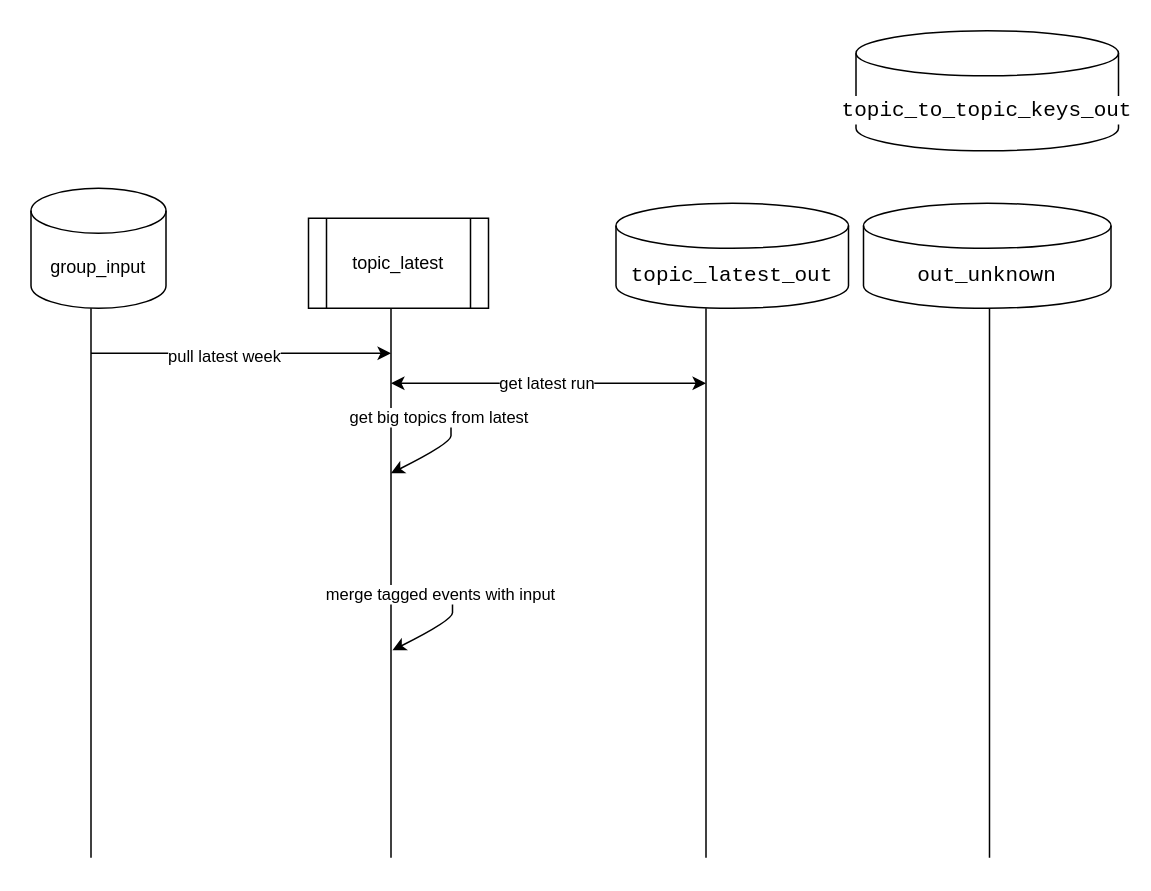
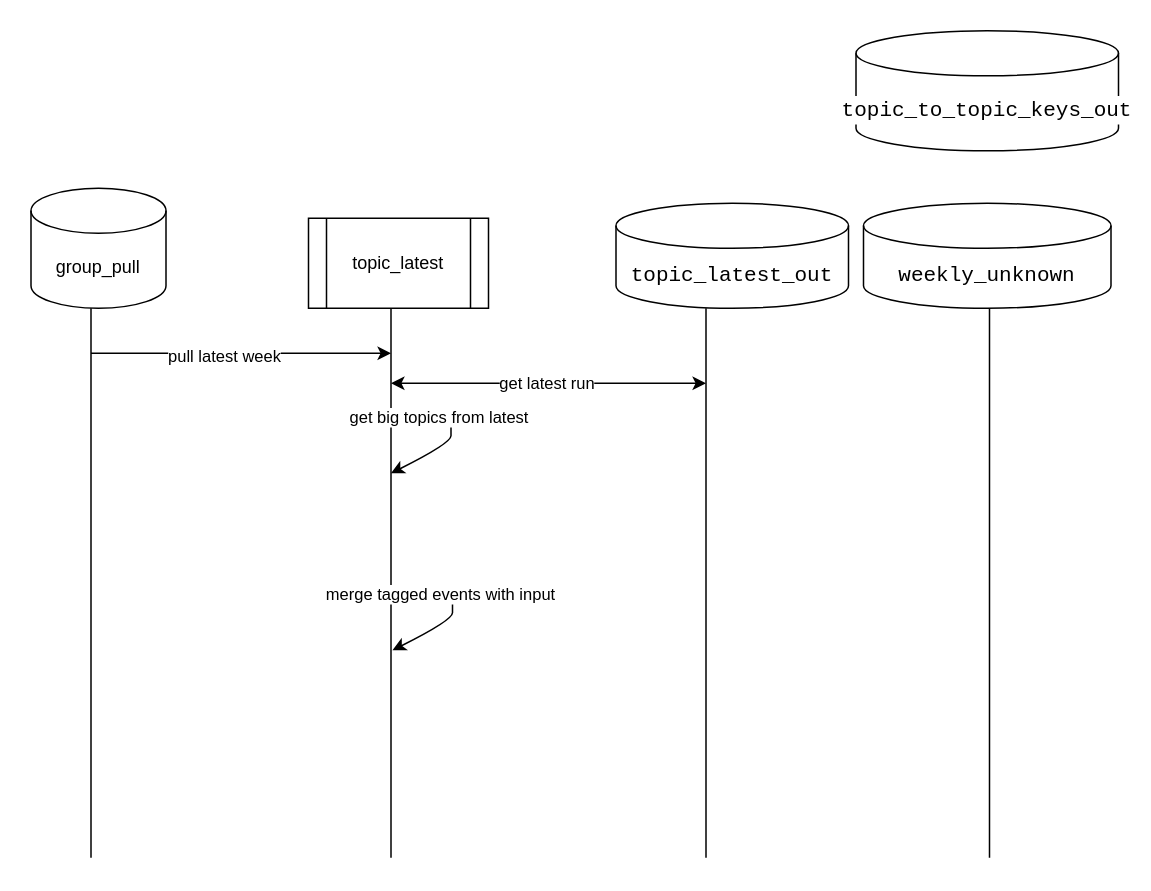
  <mxCell id="0" />
  <mxCell id="1" parent="0" />
- <mxCell id="2" value="group_input" style="shape=cylinder3;whiteSpace=wrap;html=1;boundedLbl=1;backgroundOutline=1;size=15;" vertex="1" parent="1"><mxGeometry x="20" y="125" width="90" height="80" as="geometry" /></mxCell>
+ <mxCell id="2" value="group_pull" style="shape=cylinder3;whiteSpace=wrap;html=1;boundedLbl=1;backgroundOutline=1;size=15;" vertex="1" parent="1"><mxGeometry x="20" y="125" width="90" height="80" as="geometry" /></mxCell>
  <mxCell id="3" value="&lt;div style=&quot;background-color: rgb(255, 255, 255); font-family: Consolas, &amp;quot;Courier New&amp;quot;, monospace; font-size: 14px; line-height: 19px; white-space: pre;&quot;&gt;topic_to_topic_keys_out&lt;/div&gt;" style="shape=cylinder3;whiteSpace=wrap;html=1;boundedLbl=1;backgroundOutline=1;size=15;" vertex="1" parent="1"><mxGeometry x="570" y="20" width="175" height="80" as="geometry" /></mxCell>
  <mxCell id="4" value="&lt;div style=&quot;background-color: rgb(255, 255, 255); font-family: Consolas, &amp;quot;Courier New&amp;quot;, monospace; font-size: 14px; line-height: 19px; white-space: pre;&quot;&gt;&lt;div style=&quot;line-height: 19px;&quot;&gt;topic_latest_out&lt;/div&gt;&lt;/div&gt;" style="shape=cylinder3;whiteSpace=wrap;html=1;boundedLbl=1;backgroundOutline=1;size=15;" vertex="1" parent="1"><mxGeometry x="410" y="135" width="155" height="70" as="geometry" /></mxCell>
- <mxCell id="5" value="&lt;div style=&quot;background-color: rgb(255, 255, 255); font-family: Consolas, &amp;quot;Courier New&amp;quot;, monospace; font-size: 14px; line-height: 19px; white-space: pre;&quot;&gt;&lt;div style=&quot;line-height: 19px;&quot;&gt;&lt;div style=&quot;line-height: 19px;&quot;&gt;out_unknown&lt;/div&gt;&lt;/div&gt;&lt;/div&gt;" style="shape=cylinder3;whiteSpace=wrap;html=1;boundedLbl=1;backgroundOutline=1;size=15;" vertex="1" parent="1"><mxGeometry x="575" y="135" width="165" height="70" as="geometry" /></mxCell>
+ <mxCell id="5" value="&lt;div style=&quot;background-color: rgb(255, 255, 255); font-family: Consolas, &amp;quot;Courier New&amp;quot;, monospace; font-size: 14px; line-height: 19px; white-space: pre;&quot;&gt;&lt;div style=&quot;line-height: 19px;&quot;&gt;&lt;div style=&quot;line-height: 19px;&quot;&gt;weekly_unknown&lt;/div&gt;&lt;/div&gt;&lt;/div&gt;" style="shape=cylinder3;whiteSpace=wrap;html=1;boundedLbl=1;backgroundOutline=1;size=15;" vertex="1" parent="1"><mxGeometry x="575" y="135" width="165" height="70" as="geometry" /></mxCell>
  <mxCell id="6" value="topic_latest" style="shape=process;whiteSpace=wrap;html=1;backgroundOutline=1;" vertex="1" parent="1"><mxGeometry x="205" y="145" width="120" height="60" as="geometry" /></mxCell>
  <mxCell id="7" value="" style="endArrow=none;html=1;rounded=0;" edge="1" parent="1"><mxGeometry width="50" height="50" relative="1" as="geometry"><mxPoint x="60" y="571.4" as="sourcePoint" /><mxPoint x="60" y="205" as="targetPoint" /></mxGeometry></mxCell>
  <mxCell id="8" value="" style="endArrow=none;html=1;rounded=0;" edge="1" parent="1"><mxGeometry width="50" height="50" relative="1" as="geometry"><mxPoint x="260" y="571.4" as="sourcePoint" /><mxPoint x="260" y="205" as="targetPoint" /></mxGeometry></mxCell>
  <mxCell id="9" value="" style="endArrow=none;html=1;rounded=0;" edge="1" parent="1"><mxGeometry width="50" height="50" relative="1" as="geometry"><mxPoint x="470" y="571.4" as="sourcePoint" /><mxPoint x="470" y="205" as="targetPoint" /></mxGeometry></mxCell>
  <mxCell id="10" value="" style="endArrow=none;html=1;rounded=0;" edge="1" parent="1"><mxGeometry width="50" height="50" relative="1" as="geometry"><mxPoint x="659" y="571.4" as="sourcePoint" /><mxPoint x="659" y="205" as="targetPoint" /></mxGeometry></mxCell>
  <mxCell id="11" value="" style="endArrow=classic;html=1;rounded=0;" edge="1" parent="1"><mxGeometry width="50" height="50" relative="1" as="geometry"><mxPoint x="60" y="235" as="sourcePoint" /><mxPoint x="260" y="235" as="targetPoint" /></mxGeometry></mxCell>
  <mxCell id="12" value="pull latest week" style="edgeLabel;html=1;align=center;verticalAlign=middle;resizable=0;points=[];" vertex="1" connectable="0" parent="11"><mxGeometry x="-0.122" y="-1" relative="1" as="geometry"><mxPoint as="offset" /></mxGeometry></mxCell>
  <mxCell id="13" value="" style="endArrow=classic;html=1;rounded=0;startArrow=classic;startFill=1;" edge="1" parent="1"><mxGeometry width="50" height="50" relative="1" as="geometry"><mxPoint x="260" y="255" as="sourcePoint" /><mxPoint x="470" y="255" as="targetPoint" /></mxGeometry></mxCell>
  <mxCell id="14" value="get latest run" style="edgeLabel;html=1;align=center;verticalAlign=middle;resizable=0;points=[];" vertex="1" connectable="0" parent="13"><mxGeometry x="-0.021" y="1" relative="1" as="geometry"><mxPoint as="offset" /></mxGeometry></mxCell>
  <mxCell id="15" value="" style="curved=1;endArrow=classic;html=1;rounded=0;" edge="1" parent="1"><mxGeometry width="50" height="50" relative="1" as="geometry"><mxPoint x="260" y="275" as="sourcePoint" /><mxPoint x="260" y="315" as="targetPoint" /><Array as="points"><mxPoint x="300" y="275" /><mxPoint x="300" y="285" /><mxPoint x="300" y="295" /></Array></mxGeometry></mxCell>
  <mxCell id="16" value="get big topics from latest" style="edgeLabel;html=1;align=center;verticalAlign=middle;resizable=0;points=[];" vertex="1" connectable="0" parent="15"><mxGeometry x="-0.412" y="-2" relative="1" as="geometry"><mxPoint as="offset" /></mxGeometry></mxCell>
  <mxCell id="17" value="" style="curved=1;endArrow=classic;html=1;rounded=0;" edge="1" parent="1"><mxGeometry width="50" height="50" relative="1" as="geometry"><mxPoint x="261" y="393" as="sourcePoint" /><mxPoint x="261" y="433" as="targetPoint" /><Array as="points"><mxPoint x="301" y="393" /><mxPoint x="301" y="403" /><mxPoint x="301" y="413" /></Array></mxGeometry></mxCell>
  <mxCell id="18" value="merge tagged events with input" style="edgeLabel;html=1;align=center;verticalAlign=middle;resizable=0;points=[];" vertex="1" connectable="0" parent="17"><mxGeometry x="-0.412" y="-2" relative="1" as="geometry"><mxPoint as="offset" /></mxGeometry></mxCell>
